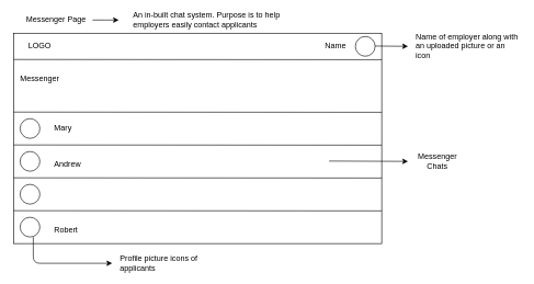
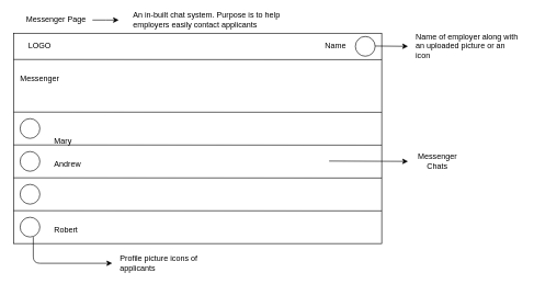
  <mxCell id="0" />
  <mxCell id="1" parent="0" />
  <mxCell id="2" value="" style="rounded=0;whiteSpace=wrap;html=1;" vertex="1" parent="1"><mxGeometry x="20" y="50" width="560" height="320" as="geometry" /></mxCell>
  <mxCell id="3" value="" style="endArrow=none;html=1;entryX=1;entryY=0.126;entryDx=0;entryDy=0;entryPerimeter=0;" edge="1" parent="1"><mxGeometry width="50" height="50" relative="1" as="geometry"><mxPoint x="20" y="90" as="sourcePoint" /><mxPoint x="580" y="90.32" as="targetPoint" /></mxGeometry></mxCell>
  <mxCell id="4" value="LOGO" style="text;html=1;strokeColor=none;fillColor=none;align=center;verticalAlign=middle;whiteSpace=wrap;rounded=0;" vertex="1" parent="1"><mxGeometry x="40" y="60" width="40" height="20" as="geometry" /></mxCell>
  <mxCell id="5" value="Name" style="text;html=1;strokeColor=none;fillColor=none;align=center;verticalAlign=middle;whiteSpace=wrap;rounded=0;" vertex="1" parent="1"><mxGeometry x="490" y="60" width="40" height="20" as="geometry" /></mxCell>
  <mxCell id="6" value="" style="ellipse;whiteSpace=wrap;html=1;aspect=fixed;" vertex="1" parent="1"><mxGeometry x="540" y="55" width="30" height="30" as="geometry" /></mxCell>
  <mxCell id="7" value="" style="endArrow=none;html=1;entryX=1;entryY=0.126;entryDx=0;entryDy=0;entryPerimeter=0;" edge="1" parent="1"><mxGeometry width="50" height="50" relative="1" as="geometry"><mxPoint x="20" y="170" as="sourcePoint" /><mxPoint x="580" y="170.32" as="targetPoint" /></mxGeometry></mxCell>
  <mxCell id="8" value="" style="endArrow=none;html=1;entryX=1;entryY=0.126;entryDx=0;entryDy=0;entryPerimeter=0;" edge="1" parent="1"><mxGeometry width="50" height="50" relative="1" as="geometry"><mxPoint x="20" y="270" as="sourcePoint" /><mxPoint x="580" y="270.32" as="targetPoint" /></mxGeometry></mxCell>
  <mxCell id="9" value="" style="endArrow=none;html=1;entryX=1;entryY=0.126;entryDx=0;entryDy=0;entryPerimeter=0;" edge="1" parent="1"><mxGeometry width="50" height="50" relative="1" as="geometry"><mxPoint x="20" y="220" as="sourcePoint" /><mxPoint x="580" y="220.32" as="targetPoint" /></mxGeometry></mxCell>
  <mxCell id="10" value="" style="endArrow=none;html=1;entryX=1;entryY=0.126;entryDx=0;entryDy=0;entryPerimeter=0;" edge="1" parent="1"><mxGeometry width="50" height="50" relative="1" as="geometry"><mxPoint x="20" y="320" as="sourcePoint" /><mxPoint x="580" y="320.32" as="targetPoint" /></mxGeometry></mxCell>
  <mxCell id="11" value="Messenger" style="text;html=1;strokeColor=none;fillColor=none;align=center;verticalAlign=middle;whiteSpace=wrap;rounded=0;" vertex="1" parent="1"><mxGeometry x="40" y="110" width="40" height="20" as="geometry" /></mxCell>
  <mxCell id="12" value="" style="ellipse;whiteSpace=wrap;html=1;aspect=fixed;" vertex="1" parent="1"><mxGeometry x="30" y="180" width="30" height="30" as="geometry" /></mxCell>
  <mxCell id="13" value="" style="ellipse;whiteSpace=wrap;html=1;aspect=fixed;" vertex="1" parent="1"><mxGeometry x="30" y="230" width="30" height="30" as="geometry" /></mxCell>
  <mxCell id="14" value="" style="ellipse;whiteSpace=wrap;html=1;aspect=fixed;" vertex="1" parent="1"><mxGeometry x="30" y="280" width="30" height="30" as="geometry" /></mxCell>
  <mxCell id="15" value="" style="ellipse;whiteSpace=wrap;html=1;aspect=fixed;" vertex="1" parent="1"><mxGeometry x="30" y="330" width="30" height="30" as="geometry" /></mxCell>
- <mxCell id="16" value="Mary" style="text;html=1;strokeColor=none;fillColor=none;align=left;verticalAlign=middle;whiteSpace=wrap;rounded=0;" vertex="1" parent="1"><mxGeometry x="80" y="185" width="40" height="20" as="geometry" /></mxCell>
+ <mxCell id="16" value="Mary" style="text;html=1;strokeColor=none;fillColor=none;align=left;verticalAlign=middle;whiteSpace=wrap;rounded=0;" vertex="1" parent="1"><mxGeometry x="80" y="205" width="40" height="20" as="geometry" /></mxCell>
  <mxCell id="17" value="Andrew" style="text;html=1;strokeColor=none;fillColor=none;align=left;verticalAlign=middle;whiteSpace=wrap;rounded=0;" vertex="1" parent="1"><mxGeometry x="80" y="240" width="40" height="20" as="geometry" /></mxCell>
  <mxCell id="18" value="Robert" style="text;html=1;strokeColor=none;fillColor=none;align=left;verticalAlign=middle;whiteSpace=wrap;rounded=0;" vertex="1" parent="1"><mxGeometry x="80" y="340" width="40" height="20" as="geometry" /></mxCell>
  <mxCell id="19" style="edgeStyle=orthogonalEdgeStyle;rounded=0;orthogonalLoop=1;jettySize=auto;html=1;" edge="1" parent="1" source="20"><mxGeometry relative="1" as="geometry"><mxPoint x="180" y="30" as="targetPoint" /></mxGeometry></mxCell>
  <mxCell id="20" value="Messenger Page" style="text;html=1;strokeColor=none;fillColor=none;align=center;verticalAlign=middle;whiteSpace=wrap;rounded=0;" vertex="1" parent="1"><mxGeometry x="30" y="20" width="110" height="20" as="geometry" /></mxCell>
  <mxCell id="21" value="An in-built chat system. Purpose is to help employers easily contact applicants" style="text;html=1;strokeColor=none;fillColor=none;align=left;verticalAlign=middle;whiteSpace=wrap;rounded=0;" vertex="1" parent="1"><mxGeometry x="200" y="20" width="230" height="20" as="geometry" /></mxCell>
  <mxCell id="22" value="" style="endArrow=classic;html=1;" edge="1" parent="1"><mxGeometry width="50" height="50" relative="1" as="geometry"><mxPoint x="500" y="244.5" as="sourcePoint" /><mxPoint x="620" y="245" as="targetPoint" /></mxGeometry></mxCell>
  <mxCell id="23" value="Messenger Chats" style="text;html=1;strokeColor=none;fillColor=none;align=center;verticalAlign=middle;whiteSpace=wrap;rounded=0;" vertex="1" parent="1"><mxGeometry x="620" y="237.5" width="90" height="15" as="geometry" /></mxCell>
  <mxCell id="24" value="" style="endArrow=classic;html=1;" edge="1" parent="1"><mxGeometry width="50" height="50" relative="1" as="geometry"><mxPoint x="570" y="69.5" as="sourcePoint" /><mxPoint x="620" y="70" as="targetPoint" /></mxGeometry></mxCell>
  <mxCell id="25" value="Name of employer along with an uploaded picture or an icon" style="text;html=1;strokeColor=none;fillColor=none;align=left;verticalAlign=middle;whiteSpace=wrap;rounded=0;" vertex="1" parent="1"><mxGeometry x="630" y="60" width="160" height="20" as="geometry" /></mxCell>
  <mxCell id="26" value="" style="endArrow=classic;html=1;" edge="1" parent="1"><mxGeometry width="50" height="50" relative="1" as="geometry"><mxPoint x="50" y="360" as="sourcePoint" /><mxPoint x="170" y="400" as="targetPoint" /><Array as="points"><mxPoint x="50" y="400" /></Array></mxGeometry></mxCell>
  <mxCell id="27" value="Profile picture icons of applicants" style="text;html=1;strokeColor=none;fillColor=none;align=left;verticalAlign=middle;whiteSpace=wrap;rounded=0;" vertex="1" parent="1"><mxGeometry x="180" y="390" width="150" height="20" as="geometry" /></mxCell>
